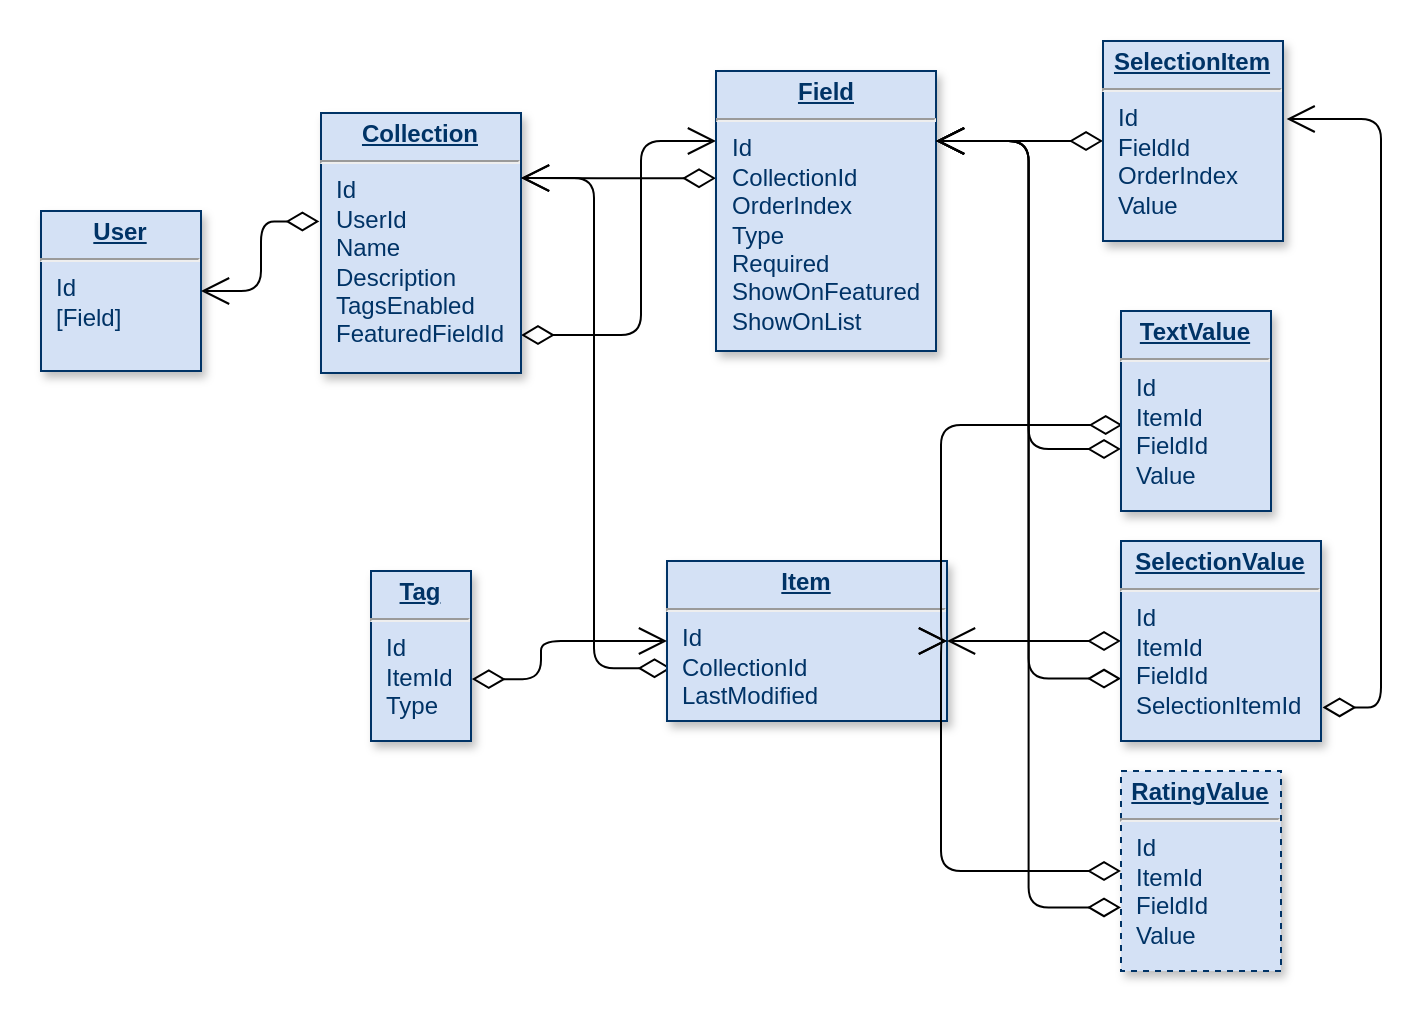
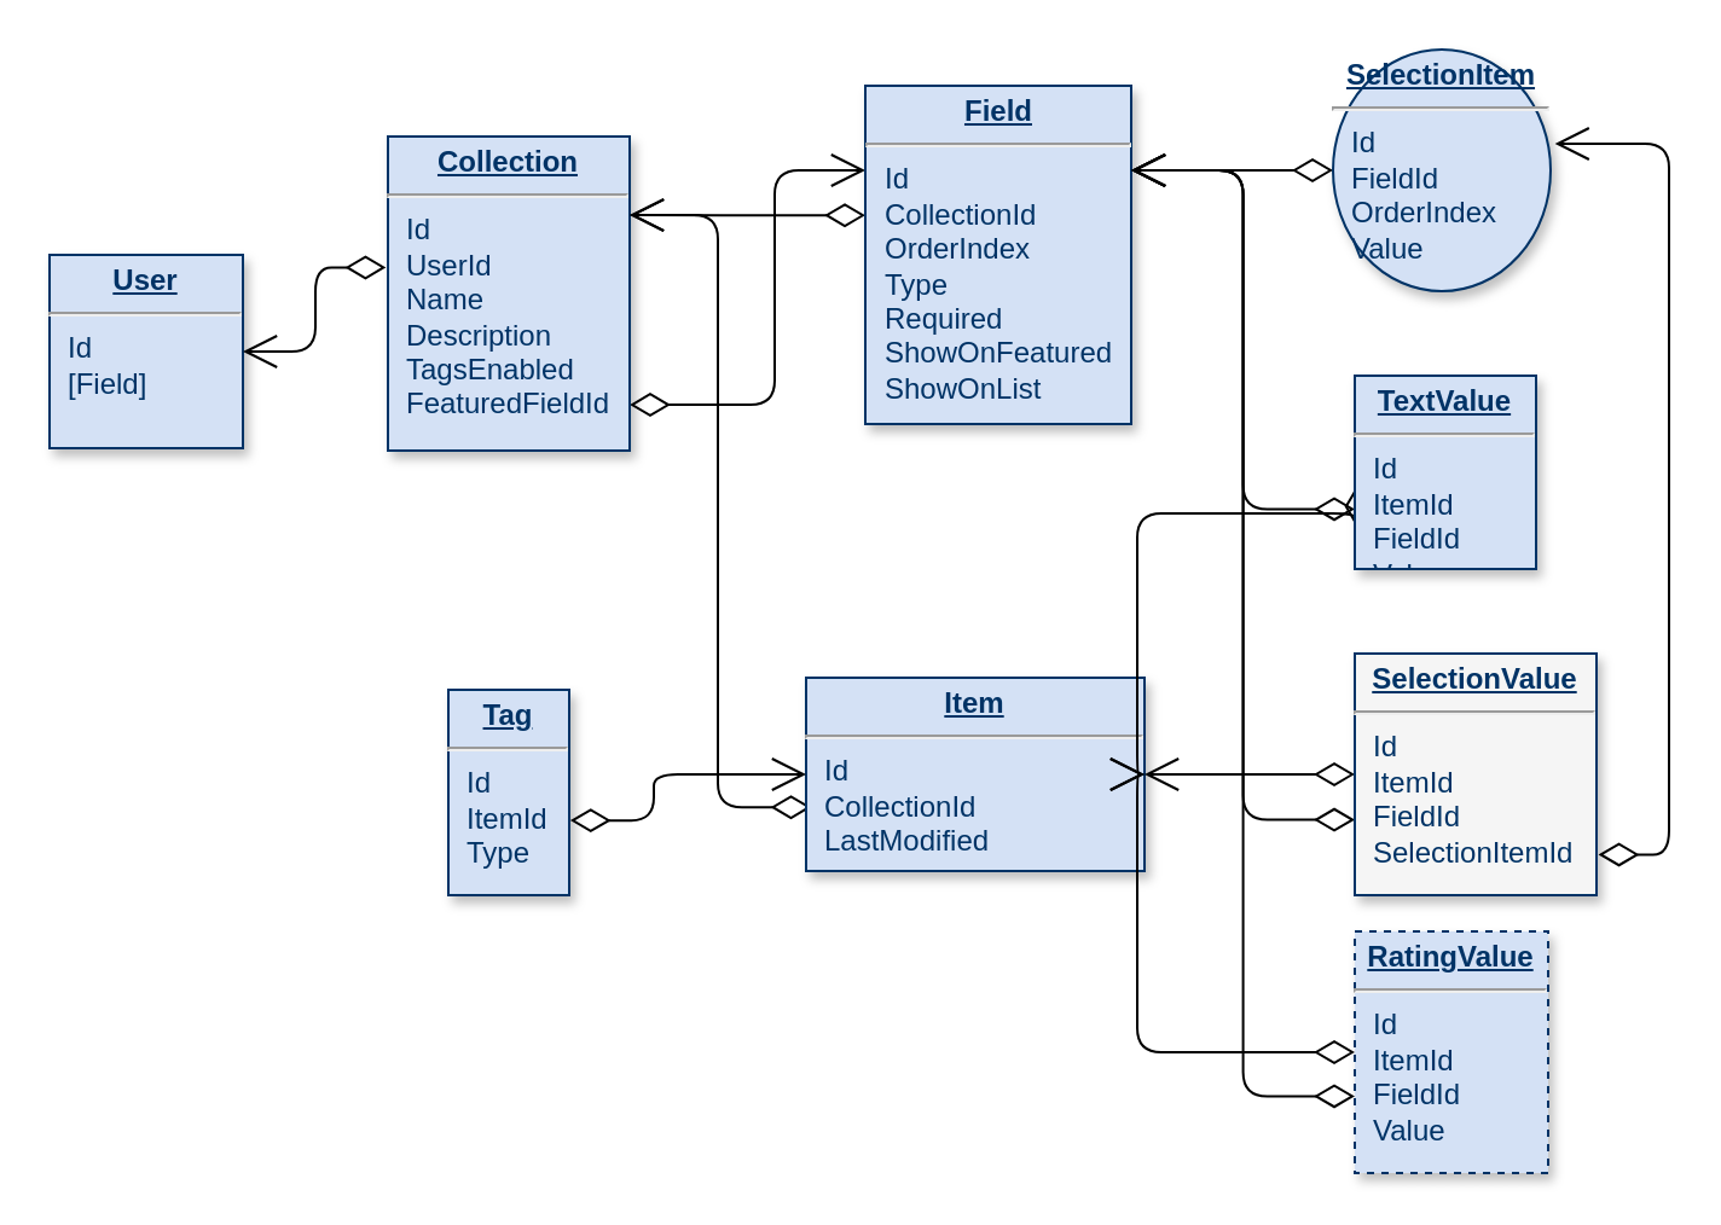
  <mxCell id="0" />
  <mxCell id="1" parent="0" />
  <mxCell id="2" value="&lt;p style=&quot;margin: 0px; margin-top: 4px; text-align: center; text-decoration: underline;&quot;&gt;&lt;strong&gt;User&lt;/strong&gt;&lt;/p&gt;&lt;hr&gt;&lt;p style=&quot;margin: 0px; margin-left: 8px;&quot;&gt;Id&lt;/p&gt;&lt;p style=&quot;margin: 0px; margin-left: 8px;&quot;&gt;[Field]&lt;/p&gt;" style="verticalAlign=top;align=left;overflow=fill;fontSize=12;fontFamily=Helvetica;html=1;strokeColor=#003366;shadow=1;fillColor=#D4E1F5;fontColor=#003366" vertex="1" parent="1"><mxGeometry x="20" y="105" width="80" height="80" as="geometry" /></mxCell>
  <mxCell id="3" style="edgeStyle=orthogonalEdgeStyle;shape=connector;rounded=1;orthogonalLoop=1;jettySize=auto;html=1;entryX=1;entryY=0.5;entryDx=0;entryDy=0;labelBackgroundColor=default;strokeColor=default;fontFamily=Helvetica;fontSize=11;fontColor=default;startArrow=diamondThin;startFill=0;endArrow=open;startSize=14;endSize=12;exitX=-0.008;exitY=0.417;exitDx=0;exitDy=0;exitPerimeter=0;" edge="1" parent="1" source="5" target="2"><mxGeometry relative="1" as="geometry" /></mxCell>
  <mxCell id="4" style="edgeStyle=orthogonalEdgeStyle;shape=connector;rounded=1;orthogonalLoop=1;jettySize=auto;html=1;entryX=0;entryY=0.25;entryDx=0;entryDy=0;labelBackgroundColor=default;strokeColor=default;fontFamily=Helvetica;fontSize=11;fontColor=default;startArrow=diamondThin;startFill=0;endArrow=open;startSize=14;endSize=12;exitX=1;exitY=0.854;exitDx=0;exitDy=0;exitPerimeter=0;" edge="1" parent="1" source="5" target="7"><mxGeometry relative="1" as="geometry"><Array as="points"><mxPoint x="320" y="167" /><mxPoint x="320" y="70" /></Array></mxGeometry></mxCell>
  <mxCell id="5" value="&lt;p style=&quot;margin: 0px; margin-top: 4px; text-align: center; text-decoration: underline;&quot;&gt;&lt;strong&gt;Collection&lt;/strong&gt;&lt;/p&gt;&lt;hr&gt;&lt;p style=&quot;margin: 0px; margin-left: 8px;&quot;&gt;Id&lt;/p&gt;&lt;p style=&quot;margin: 0px; margin-left: 8px;&quot;&gt;UserId&lt;/p&gt;&lt;p style=&quot;margin: 0px; margin-left: 8px;&quot;&gt;Name&lt;/p&gt;&lt;p style=&quot;margin: 0px; margin-left: 8px;&quot;&gt;Description&lt;/p&gt;&lt;p style=&quot;margin: 0px; margin-left: 8px;&quot;&gt;TagsEnabled&lt;/p&gt;&lt;p style=&quot;margin: 0px; margin-left: 8px;&quot;&gt;FeaturedFieldId&lt;/p&gt;" style="verticalAlign=top;align=left;overflow=fill;fontSize=12;fontFamily=Helvetica;html=1;strokeColor=#003366;shadow=1;fillColor=#D4E1F5;fontColor=#003366" vertex="1" parent="1"><mxGeometry x="160" y="56" width="100" height="130" as="geometry" /></mxCell>
  <mxCell id="6" style="edgeStyle=orthogonalEdgeStyle;shape=connector;rounded=1;orthogonalLoop=1;jettySize=auto;html=1;entryX=1;entryY=0.25;entryDx=0;entryDy=0;labelBackgroundColor=default;strokeColor=default;fontFamily=Helvetica;fontSize=11;fontColor=default;startArrow=diamondThin;startFill=0;endArrow=open;startSize=14;endSize=12;exitX=0;exitY=0.383;exitDx=0;exitDy=0;exitPerimeter=0;" edge="1" parent="1" source="7" target="5"><mxGeometry relative="1" as="geometry" /></mxCell>
  <mxCell id="7" value="&lt;p style=&quot;margin: 0px; margin-top: 4px; text-align: center; text-decoration: underline;&quot;&gt;&lt;strong&gt;Field&lt;/strong&gt;&lt;/p&gt;&lt;hr&gt;&lt;p style=&quot;margin: 0px; margin-left: 8px;&quot;&gt;Id&lt;/p&gt;&lt;p style=&quot;margin: 0px; margin-left: 8px;&quot;&gt;CollectionId&lt;/p&gt;&lt;p style=&quot;margin: 0px; margin-left: 8px;&quot;&gt;OrderIndex&lt;/p&gt;&lt;p style=&quot;margin: 0px; margin-left: 8px;&quot;&gt;Type&lt;/p&gt;&lt;p style=&quot;margin: 0px; margin-left: 8px;&quot;&gt;Required&lt;/p&gt;&lt;p style=&quot;margin: 0px; margin-left: 8px;&quot;&gt;ShowOnFeatured&lt;/p&gt;&lt;p style=&quot;margin: 0px; margin-left: 8px;&quot;&gt;ShowOnList&lt;/p&gt;" style="verticalAlign=top;align=left;overflow=fill;fontSize=12;fontFamily=Helvetica;html=1;strokeColor=#003366;shadow=1;fillColor=#D4E1F5;fontColor=#003366" vertex="1" parent="1"><mxGeometry x="357.5" y="35" width="110" height="140" as="geometry" /></mxCell>
  <mxCell id="8" style="edgeStyle=orthogonalEdgeStyle;shape=connector;rounded=1;orthogonalLoop=1;jettySize=auto;html=1;entryX=1;entryY=0.25;entryDx=0;entryDy=0;labelBackgroundColor=default;strokeColor=default;fontFamily=Helvetica;fontSize=11;fontColor=default;startArrow=diamondThin;startFill=0;endArrow=open;startSize=14;endSize=12;" edge="1" parent="1" source="9" target="7"><mxGeometry relative="1" as="geometry" /></mxCell>
- <mxCell id="9" value="&lt;p style=&quot;margin: 0px; margin-top: 4px; text-align: center; text-decoration: underline;&quot;&gt;&lt;strong&gt;SelectionItem&lt;/strong&gt;&lt;/p&gt;&lt;hr&gt;&lt;p style=&quot;margin: 0px; margin-left: 8px;&quot;&gt;Id&lt;/p&gt;&lt;p style=&quot;margin: 0px; margin-left: 8px;&quot;&gt;FieldId&lt;/p&gt;&lt;p style=&quot;margin: 0px; margin-left: 8px;&quot;&gt;OrderIndex&lt;/p&gt;&lt;p style=&quot;margin: 0px; margin-left: 8px;&quot;&gt;Value&lt;/p&gt;" style="verticalAlign=top;align=left;overflow=fill;fontSize=12;fontFamily=Helvetica;html=1;strokeColor=#003366;shadow=1;fillColor=#D4E1F5;fontColor=#003366" vertex="1" parent="1"><mxGeometry x="551" y="20" width="90" height="100" as="geometry" /></mxCell>
+ <mxCell id="9" value="&lt;p style=&quot;margin: 0px; margin-top: 4px; text-align: center; text-decoration: underline;&quot;&gt;&lt;strong&gt;SelectionItem&lt;/strong&gt;&lt;/p&gt;&lt;hr&gt;&lt;p style=&quot;margin: 0px; margin-left: 8px;&quot;&gt;Id&lt;/p&gt;&lt;p style=&quot;margin: 0px; margin-left: 8px;&quot;&gt;FieldId&lt;/p&gt;&lt;p style=&quot;margin: 0px; margin-left: 8px;&quot;&gt;OrderIndex&lt;/p&gt;&lt;p style=&quot;margin: 0px; margin-left: 8px;&quot;&gt;Value&lt;/p&gt;" style="ellipse;verticalAlign=top;align=left;overflow=fill;fontSize=12;fontFamily=Helvetica;html=1;strokeColor=#003366;shadow=1;fillColor=#D4E1F5;fontColor=#003366;" vertex="1" parent="1"><mxGeometry x="551" y="20" width="90" height="100" as="geometry" /></mxCell>
  <mxCell id="10" style="edgeStyle=orthogonalEdgeStyle;shape=connector;rounded=1;orthogonalLoop=1;jettySize=auto;html=1;entryX=1;entryY=0.25;entryDx=0;entryDy=0;labelBackgroundColor=default;strokeColor=default;fontFamily=Helvetica;fontSize=11;fontColor=default;startArrow=diamondThin;startFill=0;endArrow=open;startSize=14;endSize=12;exitX=0.016;exitY=0.67;exitDx=0;exitDy=0;exitPerimeter=0;" edge="1" parent="1" source="11" target="5"><mxGeometry relative="1" as="geometry" /></mxCell>
  <mxCell id="11" value="&lt;p style=&quot;margin: 0px; margin-top: 4px; text-align: center; text-decoration: underline;&quot;&gt;&lt;strong&gt;Item&lt;/strong&gt;&lt;/p&gt;&lt;hr&gt;&lt;p style=&quot;margin: 0px; margin-left: 8px;&quot;&gt;Id&lt;/p&gt;&lt;p style=&quot;margin: 0px; margin-left: 8px;&quot;&gt;CollectionId&lt;/p&gt;&lt;p style=&quot;margin: 0px; margin-left: 8px;&quot;&gt;LastModified&lt;/p&gt;" style="verticalAlign=top;align=left;overflow=fill;fontSize=12;fontFamily=Helvetica;html=1;strokeColor=#003366;shadow=1;fillColor=#D4E1F5;fontColor=#003366" vertex="1" parent="1"><mxGeometry x="333" y="280" width="140" height="80" as="geometry" /></mxCell>
  <mxCell id="12" style="edgeStyle=orthogonalEdgeStyle;shape=connector;rounded=1;orthogonalLoop=1;jettySize=auto;html=1;entryX=1;entryY=0.5;entryDx=0;entryDy=0;labelBackgroundColor=default;strokeColor=default;fontFamily=Helvetica;fontSize=11;fontColor=default;startArrow=diamondThin;startFill=0;endArrow=open;startSize=14;endSize=12;exitX=0.011;exitY=0.57;exitDx=0;exitDy=0;exitPerimeter=0;" edge="1" parent="1" source="14" target="11"><mxGeometry relative="1" as="geometry"><Array as="points"><mxPoint x="470" y="212" /><mxPoint x="470" y="320" /></Array></mxGeometry></mxCell>
  <mxCell id="13" style="edgeStyle=orthogonalEdgeStyle;shape=connector;rounded=1;orthogonalLoop=1;jettySize=auto;html=1;entryX=1;entryY=0.25;entryDx=0;entryDy=0;labelBackgroundColor=default;strokeColor=default;fontFamily=Helvetica;fontSize=11;fontColor=default;startArrow=diamondThin;startFill=0;endArrow=open;startSize=14;endSize=12;exitX=0;exitY=0.69;exitDx=0;exitDy=0;exitPerimeter=0;" edge="1" parent="1" source="14" target="7"><mxGeometry relative="1" as="geometry" /></mxCell>
- <mxCell id="14" value="&lt;p style=&quot;margin: 0px; margin-top: 4px; text-align: center; text-decoration: underline;&quot;&gt;&lt;strong&gt;TextValue&lt;/strong&gt;&lt;/p&gt;&lt;hr&gt;&lt;p style=&quot;margin: 0px; margin-left: 8px;&quot;&gt;Id&lt;/p&gt;&lt;p style=&quot;margin: 0px; margin-left: 8px;&quot;&gt;ItemId&lt;/p&gt;&lt;p style=&quot;margin: 0px; margin-left: 8px;&quot;&gt;FieldId&lt;/p&gt;&lt;p style=&quot;margin: 0px; margin-left: 8px;&quot;&gt;Value&lt;/p&gt;" style="verticalAlign=top;align=left;overflow=fill;fontSize=12;fontFamily=Helvetica;html=1;strokeColor=#003366;shadow=1;fillColor=#D4E1F5;fontColor=#003366" vertex="1" parent="1"><mxGeometry x="560" y="155" width="75" height="100" as="geometry" /></mxCell>
+ <mxCell id="14" value="&lt;p style=&quot;margin: 0px; margin-top: 4px; text-align: center; text-decoration: underline;&quot;&gt;&lt;strong&gt;TextValue&lt;/strong&gt;&lt;/p&gt;&lt;hr&gt;&lt;p style=&quot;margin: 0px; margin-left: 8px;&quot;&gt;Id&lt;/p&gt;&lt;p style=&quot;margin: 0px; margin-left: 8px;&quot;&gt;ItemId&lt;/p&gt;&lt;p style=&quot;margin: 0px; margin-left: 8px;&quot;&gt;FieldId&lt;/p&gt;&lt;p style=&quot;margin: 0px; margin-left: 8px;&quot;&gt;Value&lt;/p&gt;" style="verticalAlign=top;align=left;overflow=fill;fontSize=12;fontFamily=Helvetica;html=1;strokeColor=#003366;shadow=1;fillColor=#D4E1F5;fontColor=#003366" vertex="1" parent="1"><mxGeometry x="560" y="155" width="75" height="80" as="geometry" /></mxCell>
  <mxCell id="15" style="edgeStyle=orthogonalEdgeStyle;shape=connector;rounded=1;orthogonalLoop=1;jettySize=auto;html=1;labelBackgroundColor=default;strokeColor=default;fontFamily=Helvetica;fontSize=11;fontColor=default;startArrow=diamondThin;startFill=0;endArrow=open;startSize=14;endSize=12;entryX=1;entryY=0.5;entryDx=0;entryDy=0;" edge="1" parent="1" source="18" target="11"><mxGeometry relative="1" as="geometry"><mxPoint x="450" y="305" as="targetPoint" /></mxGeometry></mxCell>
  <mxCell id="16" style="edgeStyle=orthogonalEdgeStyle;shape=connector;rounded=1;orthogonalLoop=1;jettySize=auto;html=1;entryX=1;entryY=0.25;entryDx=0;entryDy=0;labelBackgroundColor=default;strokeColor=default;fontFamily=Helvetica;fontSize=11;fontColor=default;startArrow=diamondThin;startFill=0;endArrow=open;startSize=14;endSize=12;exitX=0;exitY=0.688;exitDx=0;exitDy=0;exitPerimeter=0;" edge="1" parent="1" source="18" target="7"><mxGeometry relative="1" as="geometry" /></mxCell>
  <mxCell id="17" style="edgeStyle=orthogonalEdgeStyle;shape=connector;rounded=1;orthogonalLoop=1;jettySize=auto;html=1;entryX=1.02;entryY=0.39;entryDx=0;entryDy=0;labelBackgroundColor=default;strokeColor=default;fontFamily=Helvetica;fontSize=11;fontColor=default;startArrow=diamondThin;startFill=0;endArrow=open;startSize=14;endSize=12;exitX=1.008;exitY=0.832;exitDx=0;exitDy=0;exitPerimeter=0;entryPerimeter=0;" edge="1" parent="1" source="18" target="9"><mxGeometry relative="1" as="geometry"><Array as="points"><mxPoint x="690" y="353" /><mxPoint x="690" y="59" /></Array></mxGeometry></mxCell>
- <mxCell id="18" value="&lt;p style=&quot;margin: 0px; margin-top: 4px; text-align: center; text-decoration: underline;&quot;&gt;&lt;strong&gt;SelectionValue&lt;/strong&gt;&lt;/p&gt;&lt;hr&gt;&lt;p style=&quot;margin: 0px; margin-left: 8px;&quot;&gt;Id&lt;/p&gt;&lt;p style=&quot;margin: 0px; margin-left: 8px;&quot;&gt;ItemId&lt;/p&gt;&lt;p style=&quot;margin: 0px; margin-left: 8px;&quot;&gt;FieldId&lt;/p&gt;&lt;p style=&quot;margin: 0px; margin-left: 8px;&quot;&gt;SelectionItemId&lt;/p&gt;" style="verticalAlign=top;align=left;overflow=fill;fontSize=12;fontFamily=Helvetica;html=1;strokeColor=#003366;shadow=1;fillColor=#D4E1F5;fontColor=#003366" vertex="1" parent="1"><mxGeometry x="560" y="270" width="100" height="100" as="geometry" /></mxCell>
+ <mxCell id="18" value="&lt;p style=&quot;margin: 0px; margin-top: 4px; text-align: center; text-decoration: underline;&quot;&gt;&lt;strong&gt;SelectionValue&lt;/strong&gt;&lt;/p&gt;&lt;hr&gt;&lt;p style=&quot;margin: 0px; margin-left: 8px;&quot;&gt;Id&lt;/p&gt;&lt;p style=&quot;margin: 0px; margin-left: 8px;&quot;&gt;ItemId&lt;/p&gt;&lt;p style=&quot;margin: 0px; margin-left: 8px;&quot;&gt;FieldId&lt;/p&gt;&lt;p style=&quot;margin: 0px; margin-left: 8px;&quot;&gt;SelectionItemId&lt;/p&gt;" style="verticalAlign=top;align=left;overflow=fill;fontSize=12;fontFamily=Helvetica;html=1;strokeColor=#003366;shadow=1;fillColor=#f5f5f5;fontColor=#003366;" vertex="1" parent="1"><mxGeometry x="560" y="270" width="100" height="100" as="geometry" /></mxCell>
  <mxCell id="19" style="edgeStyle=orthogonalEdgeStyle;shape=connector;rounded=1;orthogonalLoop=1;jettySize=auto;html=1;entryX=1;entryY=0.5;entryDx=0;entryDy=0;labelBackgroundColor=default;strokeColor=default;fontFamily=Helvetica;fontSize=11;fontColor=default;startArrow=diamondThin;startFill=0;endArrow=open;startSize=14;endSize=12;exitX=0;exitY=0.5;exitDx=0;exitDy=0;" edge="1" parent="1" source="21" target="11"><mxGeometry relative="1" as="geometry"><Array as="points"><mxPoint x="470" y="435" /><mxPoint x="470" y="320" /></Array></mxGeometry></mxCell>
  <mxCell id="20" style="edgeStyle=orthogonalEdgeStyle;shape=connector;rounded=1;orthogonalLoop=1;jettySize=auto;html=1;entryX=1;entryY=0.25;entryDx=0;entryDy=0;labelBackgroundColor=default;strokeColor=default;fontFamily=Helvetica;fontSize=11;fontColor=default;startArrow=diamondThin;startFill=0;endArrow=open;startSize=14;endSize=12;exitX=0;exitY=0.682;exitDx=0;exitDy=0;exitPerimeter=0;" edge="1" parent="1" source="21" target="7"><mxGeometry relative="1" as="geometry" /></mxCell>
  <mxCell id="21" value="&lt;p style=&quot;margin: 0px; margin-top: 4px; text-align: center; text-decoration: underline;&quot;&gt;&lt;strong&gt;RatingValue&lt;/strong&gt;&lt;/p&gt;&lt;hr&gt;&lt;p style=&quot;margin: 0px; margin-left: 8px;&quot;&gt;Id&lt;/p&gt;&lt;p style=&quot;margin: 0px; margin-left: 8px;&quot;&gt;ItemId&lt;/p&gt;&lt;p style=&quot;margin: 0px; margin-left: 8px;&quot;&gt;FieldId&lt;/p&gt;&lt;p style=&quot;margin: 0px; margin-left: 8px;&quot;&gt;Value&lt;/p&gt;" style="verticalAlign=top;align=left;overflow=fill;fontSize=12;fontFamily=Helvetica;html=1;strokeColor=#003366;shadow=1;fillColor=#D4E1F5;fontColor=#003366;dashed=1;" vertex="1" parent="1"><mxGeometry x="560" y="385" width="80" height="100" as="geometry" /></mxCell>
  <mxCell id="22" style="edgeStyle=orthogonalEdgeStyle;shape=connector;rounded=1;orthogonalLoop=1;jettySize=auto;html=1;entryX=0;entryY=0.5;entryDx=0;entryDy=0;labelBackgroundColor=default;strokeColor=default;fontFamily=Helvetica;fontSize=11;fontColor=default;startArrow=diamondThin;startFill=0;endArrow=open;startSize=14;endSize=12;exitX=1.008;exitY=0.636;exitDx=0;exitDy=0;exitPerimeter=0;" edge="1" parent="1" source="23" target="11"><mxGeometry relative="1" as="geometry"><Array as="points"><mxPoint x="270" y="339" /><mxPoint x="270" y="320" /></Array></mxGeometry></mxCell>
  <mxCell id="23" value="&lt;p style=&quot;margin: 0px; margin-top: 4px; text-align: center; text-decoration: underline;&quot;&gt;&lt;strong&gt;Tag&lt;/strong&gt;&lt;/p&gt;&lt;hr&gt;&lt;p style=&quot;margin: 0px; margin-left: 8px;&quot;&gt;Id&lt;/p&gt;&lt;p style=&quot;margin: 0px; margin-left: 8px;&quot;&gt;ItemId&lt;/p&gt;&lt;p style=&quot;margin: 0px; margin-left: 8px;&quot;&gt;Type&lt;/p&gt;" style="verticalAlign=top;align=left;overflow=fill;fontSize=12;fontFamily=Helvetica;html=1;strokeColor=#003366;shadow=1;fillColor=#D4E1F5;fontColor=#003366" vertex="1" parent="1"><mxGeometry x="185" y="285" width="50" height="85" as="geometry" /></mxCell>
